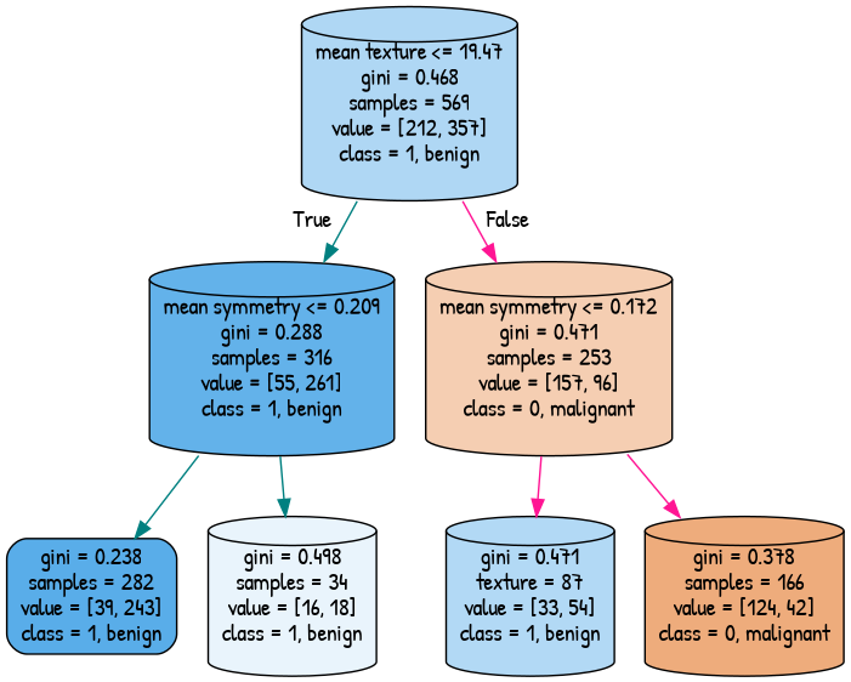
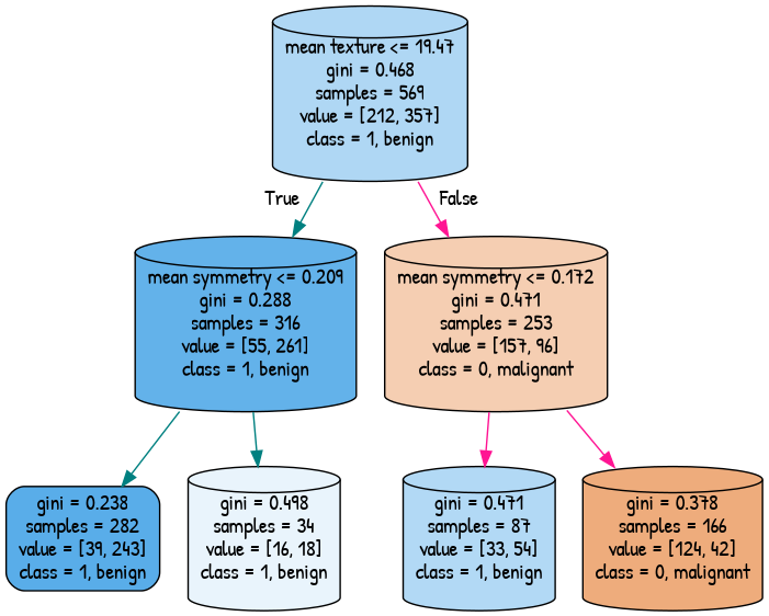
  digraph {
    fontname="Patrick Hand"
    node [color=black fontname="Patrick Hand" shape=cylinder style="filled, rounded"]
    edge [fontname="Patrick Hand" color=teal]
    n1 [fillcolor="#afd7f4" label="mean texture <= 19.47\ngini = 0.468\nsamples = 569\nvalue = [212, 357]\nclass = 1, benign"]
    n2 [fillcolor="#63b2ea" label="mean symmetry <= 0.209\ngini = 0.288\nsamples = 316\nvalue = [55, 261]\nclass = 1, benign"]
    n3 [fillcolor="#f5ceb2" label="mean symmetry <= 0.172\ngini = 0.471\nsamples = 253\nvalue = [157, 96]\nclass = 0, malignant"]
    n4 [fillcolor="#59ade9" label="gini = 0.238\nsamples = 282\nvalue = [39, 243]\nclass = 1, benign" shape=box]
    n5 [fillcolor="#e9f4fc" label="gini = 0.498\nsamples = 34\nvalue = [16, 18]\nclass = 1, benign"]
-   n6 [fillcolor="#b2d9f5" label="gini = 0.471\ntexture = 87\nvalue = [33, 54]\nclass = 1, benign"]
+   n6 [fillcolor="#b2d9f5" label="gini = 0.471\nsamples = 87\nvalue = [33, 54]\nclass = 1, benign"]
    n7 [fillcolor="#eeac7c" label="gini = 0.378\nsamples = 166\nvalue = [124, 42]\nclass = 0, malignant"]
    n1 -> n2 [headlabel=True labelangle=45 labeldistance=2.5]
    n1 -> n3 [headlabel=False labelangle=-45 labeldistance=2.5 color=deeppink]
    n2 -> n4
    n2 -> n5
    n3 -> n6 [color=deeppink]
    n3 -> n7 [color=deeppink]
  }
